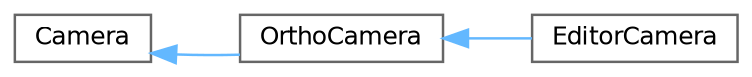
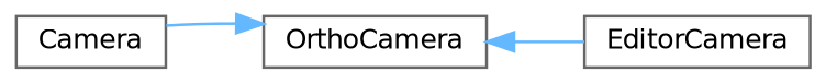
  digraph {
    rankdir=LR
    node [color=grey40 fillcolor=white fontname=Helvetica fontsize=10 shape=box style=filled]
    edge [color=steelblue1 dir=back fontname=Helvetica fontsize=10 labelfontname=Helvetica labelfontsize=10 style=solid]
    n1 [height=0.2 label=Camera width=0.4]
    n2 [height=0.2 label=OrthoCamera width=0.4]
    n3 [height=0.2 label=EditorCamera width=0.4]
-   n1 -> n2
+   n2 -> n1
    n2 -> n3
  }
